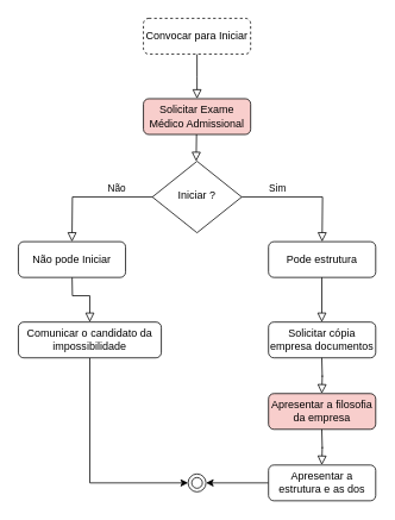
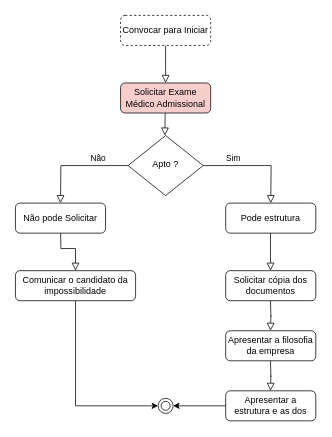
  <mxCell id="0" />
  <mxCell id="1" parent="0" />
  <mxCell id="2" value="" style="rounded=0;html=1;jettySize=auto;orthogonalLoop=1;fontSize=11;endArrow=block;endFill=0;endSize=8;strokeWidth=1;shadow=0;labelBackgroundColor=none;edgeStyle=orthogonalEdgeStyle;" parent="1" source="3" edge="1"><mxGeometry relative="1" as="geometry"><mxPoint x="220" y="110" as="targetPoint" /></mxGeometry></mxCell>
  <mxCell id="3" value="Convocar para Iniciar" style="rounded=1;whiteSpace=wrap;html=1;fontSize=12;glass=0;strokeWidth=1;shadow=0;dashed=1;" parent="1" vertex="1"><mxGeometry x="160" y="20" width="120" height="40" as="geometry" /></mxCell>
  <mxCell id="4" value="Sim" style="rounded=0;html=1;jettySize=auto;orthogonalLoop=1;fontSize=11;endArrow=block;endFill=0;endSize=8;strokeWidth=1;shadow=0;labelBackgroundColor=none;edgeStyle=orthogonalEdgeStyle;" parent="1" source="6" edge="1"><mxGeometry x="-1" y="-140" relative="1" as="geometry"><mxPoint x="140" y="130" as="offset" /><mxPoint x="80" y="270" as="targetPoint" /></mxGeometry></mxCell>
  <mxCell id="5" value="Não" style="edgeStyle=orthogonalEdgeStyle;rounded=0;html=1;jettySize=auto;orthogonalLoop=1;fontSize=11;endArrow=block;endFill=0;endSize=8;strokeWidth=1;shadow=0;labelBackgroundColor=none;entryX=0.5;entryY=0;entryDx=0;entryDy=0;" parent="1" source="6" edge="1"><mxGeometry x="-1" y="140" relative="1" as="geometry"><mxPoint x="-140" y="130" as="offset" /><mxPoint x="360" y="270" as="targetPoint" /></mxGeometry></mxCell>
- <mxCell id="6" value="Iniciar ?" style="rhombus;whiteSpace=wrap;html=1;shadow=0;fontFamily=Helvetica;fontSize=12;align=center;strokeWidth=1;spacing=6;spacingTop=-4;" parent="1" vertex="1"><mxGeometry x="170" y="180" width="100" height="80" as="geometry" /></mxCell>
+ <mxCell id="6" value="Apto ?" style="rhombus;whiteSpace=wrap;html=1;shadow=0;fontFamily=Helvetica;fontSize=12;align=center;strokeWidth=1;spacing=6;spacingTop=-4;" parent="1" vertex="1"><mxGeometry x="170" y="180" width="100" height="80" as="geometry" /></mxCell>
  <mxCell id="7" value="" style="rounded=0;html=1;jettySize=auto;orthogonalLoop=1;fontSize=11;endArrow=block;endFill=0;endSize=8;strokeWidth=1;shadow=0;labelBackgroundColor=none;edgeStyle=orthogonalEdgeStyle;" parent="1" target="9" edge="1"><mxGeometry x="0.333" y="20" relative="1" as="geometry"><mxPoint as="offset" /><mxPoint x="80" y="300" as="sourcePoint" /></mxGeometry></mxCell>
  <mxCell id="8" style="edgeStyle=orthogonalEdgeStyle;rounded=0;orthogonalLoop=1;jettySize=auto;html=1;exitX=0.5;exitY=1;exitDx=0;exitDy=0;entryX=0;entryY=0.5;entryDx=0;entryDy=0;" edge="1" parent="1" source="9" target="17"><mxGeometry relative="1" as="geometry" /></mxCell>
  <mxCell id="9" value="Comunicar o candidato da impossibilidade" style="rounded=1;whiteSpace=wrap;html=1;fontSize=12;glass=0;strokeWidth=1;shadow=0;" parent="1" vertex="1"><mxGeometry x="20" y="360" width="160" height="40" as="geometry" /></mxCell>
  <mxCell id="10" value="Solicitar Exame Médico Admissional" style="rounded=1;whiteSpace=wrap;html=1;fontSize=12;glass=0;strokeWidth=1;shadow=0;fillColor=#f8cecc;" vertex="1" parent="1"><mxGeometry x="160" y="110" width="120" height="40" as="geometry" /></mxCell>
  <mxCell id="11" value="" style="rounded=0;html=1;jettySize=auto;orthogonalLoop=1;fontSize=11;endArrow=block;endFill=0;endSize=8;strokeWidth=1;shadow=0;labelBackgroundColor=none;edgeStyle=orthogonalEdgeStyle;" edge="1" parent="1"><mxGeometry relative="1" as="geometry"><mxPoint x="219.41" y="150" as="sourcePoint" /><mxPoint x="219" y="180" as="targetPoint" /></mxGeometry></mxCell>
- <mxCell id="12" value="Não pode Iniciar" style="rounded=1;whiteSpace=wrap;html=1;fontSize=12;glass=0;strokeWidth=1;shadow=0;" vertex="1" parent="1"><mxGeometry x="20" y="270" width="120" height="40" as="geometry" /></mxCell>
+ <mxCell id="12" value="Não pode Solicitar" style="rounded=1;whiteSpace=wrap;html=1;fontSize=12;glass=0;strokeWidth=1;shadow=0;" vertex="1" parent="1"><mxGeometry x="20" y="270" width="120" height="40" as="geometry" /></mxCell>
  <mxCell id="13" value="Pode estrutura" style="rounded=1;whiteSpace=wrap;html=1;fontSize=12;glass=0;strokeWidth=1;shadow=0;" vertex="1" parent="1"><mxGeometry x="300" y="270" width="120" height="40" as="geometry" /></mxCell>
- <mxCell id="14" value="Solicitar cópia empresa documentos" style="rounded=1;whiteSpace=wrap;html=1;fontSize=12;glass=0;strokeWidth=1;shadow=0;" vertex="1" parent="1"><mxGeometry x="300" y="360" width="120" height="40" as="geometry" /></mxCell>
+ <mxCell id="14" value="Solicitar cópia dos documentos" style="rounded=1;whiteSpace=wrap;html=1;fontSize=12;glass=0;strokeWidth=1;shadow=0;" vertex="1" parent="1"><mxGeometry x="300" y="360" width="120" height="40" as="geometry" /></mxCell>
  <mxCell id="15" value="" style="rounded=0;html=1;jettySize=auto;orthogonalLoop=1;fontSize=11;endArrow=block;endFill=0;endSize=8;strokeWidth=1;shadow=0;labelBackgroundColor=none;edgeStyle=orthogonalEdgeStyle;" edge="1" parent="1"><mxGeometry x="0.333" y="20" relative="1" as="geometry"><mxPoint as="offset" /><mxPoint x="359.71" y="310" as="sourcePoint" /><mxPoint x="359.71" y="360" as="targetPoint" /></mxGeometry></mxCell>
- <mxCell id="16" value="Apresentar a filosofia da empresa" style="rounded=1;whiteSpace=wrap;html=1;fontSize=12;glass=0;strokeWidth=1;shadow=0;fillColor=#f8cecc;" vertex="1" parent="1"><mxGeometry x="300" y="440" width="120" height="40" as="geometry" /></mxCell>
+ <mxCell id="16" value="Apresentar a filosofia da empresa" style="rounded=1;whiteSpace=wrap;html=1;fontSize=12;glass=0;strokeWidth=1;shadow=0;" vertex="1" parent="1"><mxGeometry x="300" y="440" width="120" height="40" as="geometry" /></mxCell>
  <mxCell id="17" value="" style="ellipse;shape=doubleEllipse;whiteSpace=wrap;html=1;aspect=fixed;" vertex="1" parent="1"><mxGeometry x="210" y="530" width="20" height="20" as="geometry" /></mxCell>
  <mxCell id="18" value="" style="rounded=0;html=1;jettySize=auto;orthogonalLoop=1;fontSize=11;endArrow=block;endFill=0;endSize=8;strokeWidth=1;shadow=0;labelBackgroundColor=none;edgeStyle=orthogonalEdgeStyle;" edge="1" parent="1"><mxGeometry x="0.333" y="20" relative="1" as="geometry"><mxPoint as="offset" /><mxPoint x="359.66" y="400" as="sourcePoint" /><mxPoint x="359.66" y="440" as="targetPoint" /></mxGeometry></mxCell>
  <mxCell id="19" style="edgeStyle=orthogonalEdgeStyle;rounded=0;orthogonalLoop=1;jettySize=auto;html=1;exitX=0;exitY=0.5;exitDx=0;exitDy=0;entryX=1;entryY=0.5;entryDx=0;entryDy=0;" edge="1" parent="1" source="20" target="17"><mxGeometry relative="1" as="geometry" /></mxCell>
  <mxCell id="20" value="Apresentar a estrutura e as dos" style="rounded=1;whiteSpace=wrap;html=1;fontSize=12;glass=0;strokeWidth=1;shadow=0;" vertex="1" parent="1"><mxGeometry x="300" y="520" width="120" height="40" as="geometry" /></mxCell>
  <mxCell id="21" value="" style="rounded=0;html=1;jettySize=auto;orthogonalLoop=1;fontSize=11;endArrow=block;endFill=0;endSize=8;strokeWidth=1;shadow=0;labelBackgroundColor=none;edgeStyle=orthogonalEdgeStyle;" edge="1" parent="1"><mxGeometry x="0.333" y="20" relative="1" as="geometry"><mxPoint as="offset" /><mxPoint x="359.66" y="480" as="sourcePoint" /><mxPoint x="359.66" y="520" as="targetPoint" /></mxGeometry></mxCell>
